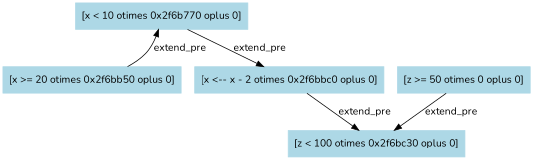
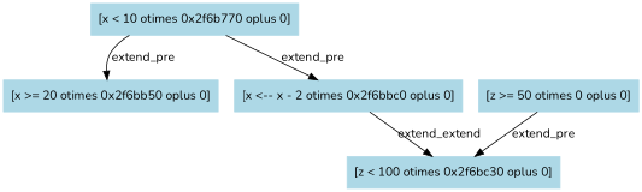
  digraph {
    fontname=Nunito
    node [color=lightblue fontname=Nunito shape=box style=filled]
    edge [color=black fontname=Nunito]
    n1 [label="[x < 10 otimes 0x2f6b770 oplus 0]"]
    n2 [label="[x >= 20 otimes 0x2f6bb50 oplus 0]"]
    n3 [label="[x <-- x - 2 otimes 0x2f6bbc0 oplus 0]"]
    n4 [label="[z < 100 otimes 0x2f6bc30 oplus 0]"]
    n5 [label="[z >= 50 otimes 0 oplus 0]"]
-   n2 -> n1 [label=extend_pre]
+   n1 -> n2 [label=extend_pre]
    n1 -> n3 [label=extend_pre]
-   n3 -> n4 [label=extend_pre]
+   n3 -> n4 [label=extend_extend]
    n5 -> n4 [label=extend_pre]
  }
